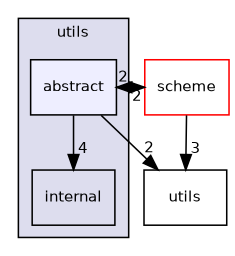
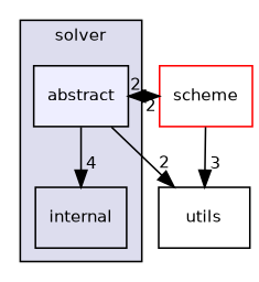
  digraph {
    compound=true
    node [fontname=Helvetica fontsize=10 shape=box fillcolor=white style=filled]
    edge [headlabel=2 labeldistance=1.5 labelfontname=Helvetica labelfontsize=10]
    n1 [label=internal fillcolor="" style=""]
    n2 [fillcolor="#eeeeff" label=abstract pencolor=black]
    n3 [color=black label=utils]
    n4 [color=red label=scheme]
    subgraph cluster_1 {
      bgcolor="#ddddee"
      fontname=Helvetica
      fontsize=10
-     label=utils
+     label=solver
      pencolor=black
      n1
      n2
    }
    n2 -> n1 [headlabel=4]
    n2 -> n3
    n2 -> n4
    n4 -> n2
    n4 -> n3 [headlabel=3]
  }
